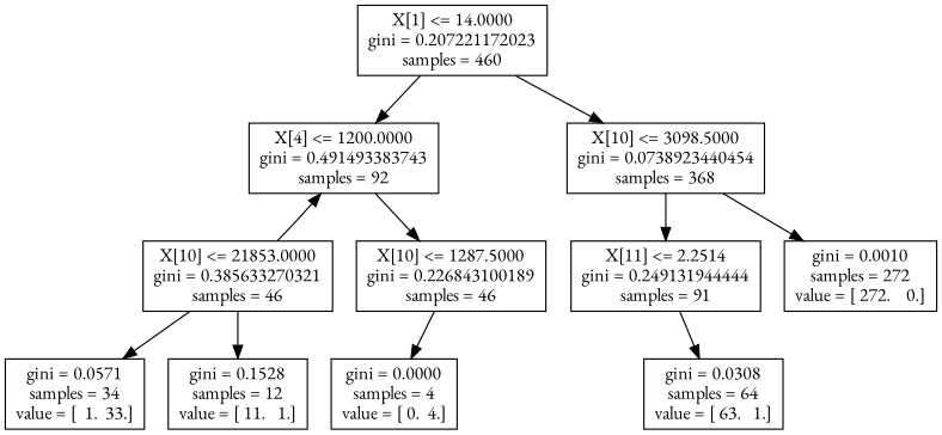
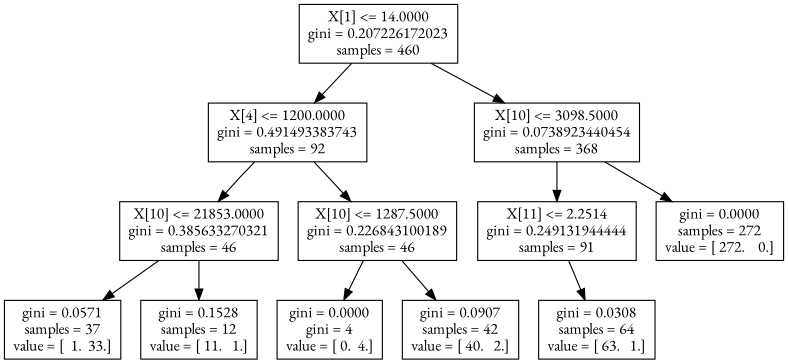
  digraph {
    fontname="EB Garamond"
    node [fontname="EB Garamond" shape=box]
    edge [fontname="EB Garamond"]
-   n1 [label="X[1] <= 14.0000\ngini = 0.207221172023\nsamples = 460"]
+   n1 [label="X[1] <= 14.0000\ngini = 0.207226172023\nsamples = 460"]
    n2 [label="X[4] <= 1200.0000\ngini = 0.491493383743\nsamples = 92"]
    n3 [label="X[10] <= 3098.5000\ngini = 0.0738923440454\nsamples = 368"]
    n4 [label="X[10] <= 21853.0000\ngini = 0.385633270321\nsamples = 46"]
    n5 [label="X[10] <= 1287.5000\ngini = 0.226843100189\nsamples = 46"]
    n6 [label="X[11] <= 2.2514\ngini = 0.249131944444\nsamples = 91"]
-   n7 [label="gini = 0.0010\nsamples = 272\nvalue = [ 272.    0.]"]
-   n8 [label="gini = 0.0571\nsamples = 34\nvalue = [  1.  33.]"]
+   n7 [label="gini = 0.0000\nsamples = 272\nvalue = [ 272.    0.]"]
+   n8 [label="gini = 0.0571\nsamples = 37\nvalue = [  1.  33.]"]
    n9 [label="gini = 0.1528\nsamples = 12\nvalue = [ 11.   1.]"]
-   n10 [label="gini = 0.0000\nsamples = 4\nvalue = [ 0.  4.]"]
+   n10 [label="gini = 0.0000\ngini = 4\nvalue = [ 0.  4.]"]
+   n11 [label="gini = 0.0907\nsamples = 42\nvalue = [ 40.   2.]"]
    n12 [label="gini = 0.0308\nsamples = 64\nvalue = [ 63.   1.]"]
    n1 -> n2
    n1 -> n3
-   n4 -> n2
+   n2 -> n4
    n2 -> n5
    n3 -> n6
    n3 -> n7
    n4 -> n8
    n4 -> n9
    n5 -> n10
+   n5 -> n11
    n6 -> n12
  }
